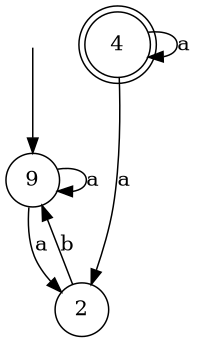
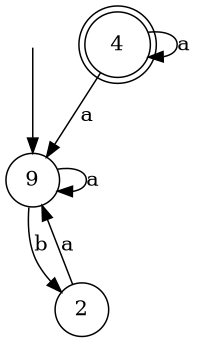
  digraph {
    node [color=black fontcolor=black shape=circle]
    start [color=white fontcolor=white shape=point]
    n2 [label=9]
    2
    4 [shape=doublecircle]
    start -> n2
    n2 -> n2 [label=a]
-   n2 -> 2 [label=a]
-   2 -> n2 [label=b]
-   4 -> 2 [label=a]
+   n2 -> 2 [label=b]
+   2 -> n2 [label=a]
+   4 -> n2 [label=a]
    4 -> 4 [label=a]
  }
